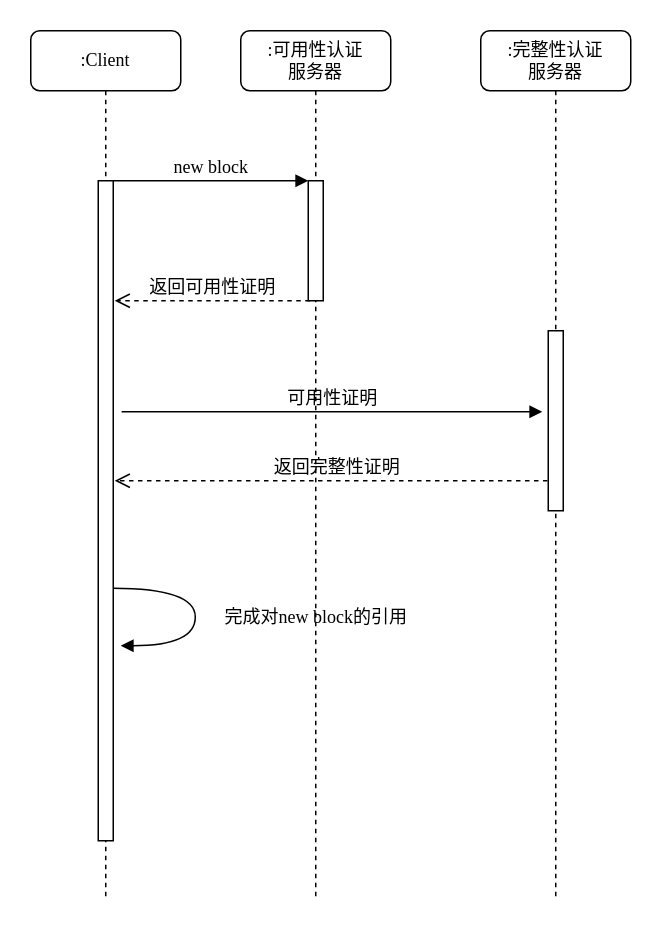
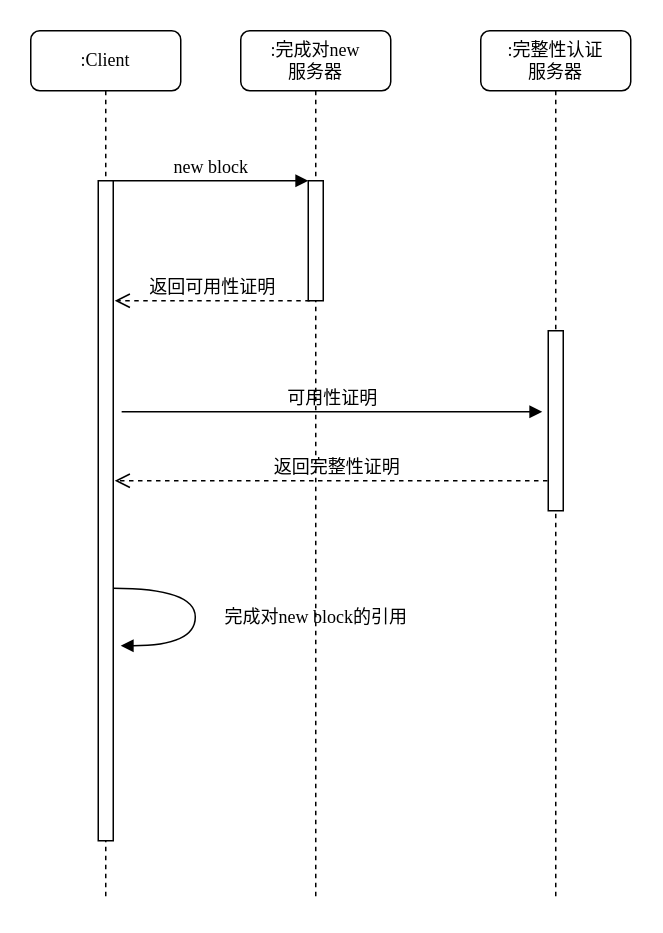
  <mxCell id="0" />
  <mxCell id="1" parent="0" />
- <mxCell id="2" value=":可用性认证&lt;br&gt;服务器" style="shape=umlLifeline;perimeter=lifelinePerimeter;whiteSpace=wrap;html=1;container=1;collapsible=0;recursiveResize=0;outlineConnect=0;rounded=1;shadow=0;comic=0;labelBackgroundColor=none;strokeWidth=1;fontFamily=Verdana;fontSize=12;align=center;" parent="1" vertex="1"><mxGeometry x="160" y="20" width="100" height="580" as="geometry" /></mxCell>
+ <mxCell id="2" value=":完成对new&lt;br&gt;服务器" style="shape=umlLifeline;perimeter=lifelinePerimeter;whiteSpace=wrap;html=1;container=1;collapsible=0;recursiveResize=0;outlineConnect=0;rounded=1;shadow=0;comic=0;labelBackgroundColor=none;strokeWidth=1;fontFamily=Verdana;fontSize=12;align=center;" parent="1" vertex="1"><mxGeometry x="160" y="20" width="100" height="580" as="geometry" /></mxCell>
  <mxCell id="3" value="" style="html=1;points=[];perimeter=orthogonalPerimeter;rounded=0;shadow=0;comic=0;labelBackgroundColor=none;strokeWidth=1;fontFamily=Verdana;fontSize=12;align=center;" parent="2" vertex="1"><mxGeometry x="45" y="100" width="10" height="80" as="geometry" /></mxCell>
  <mxCell id="4" value="返回完整性证明" style="html=1;verticalAlign=bottom;endArrow=open;dashed=1;endSize=8;labelBackgroundColor=none;fontFamily=Verdana;fontSize=12;edgeStyle=elbowEdgeStyle;elbow=vertical;" parent="2" edge="1"><mxGeometry relative="1" as="geometry"><mxPoint x="-84" y="300" as="targetPoint" /><Array as="points"><mxPoint x="-9" y="300" /><mxPoint x="21" y="300" /></Array><mxPoint x="210.5" y="300" as="sourcePoint" /></mxGeometry></mxCell>
  <mxCell id="5" value=":完整性认证&lt;br&gt;服务器" style="shape=umlLifeline;perimeter=lifelinePerimeter;whiteSpace=wrap;html=1;container=1;collapsible=0;recursiveResize=0;outlineConnect=0;rounded=1;shadow=0;comic=0;labelBackgroundColor=none;strokeWidth=1;fontFamily=Verdana;fontSize=12;align=center;" parent="1" vertex="1"><mxGeometry x="320" y="20" width="100" height="580" as="geometry" /></mxCell>
  <mxCell id="6" value="" style="html=1;points=[];perimeter=orthogonalPerimeter;rounded=0;shadow=0;comic=0;labelBackgroundColor=none;strokeWidth=1;fontFamily=Verdana;fontSize=12;align=center;" parent="5" vertex="1"><mxGeometry x="45" y="200" width="10" height="120" as="geometry" /></mxCell>
  <mxCell id="7" value=":Client" style="shape=umlLifeline;perimeter=lifelinePerimeter;whiteSpace=wrap;html=1;container=1;collapsible=0;recursiveResize=0;outlineConnect=0;rounded=1;shadow=0;comic=0;labelBackgroundColor=none;strokeWidth=1;fontFamily=Verdana;fontSize=12;align=center;" parent="1" vertex="1"><mxGeometry x="20" y="20" width="100" height="580" as="geometry" /></mxCell>
  <mxCell id="8" value="" style="html=1;points=[];perimeter=orthogonalPerimeter;rounded=0;shadow=0;comic=0;labelBackgroundColor=none;strokeWidth=1;fontFamily=Verdana;fontSize=12;align=center;" parent="7" vertex="1"><mxGeometry x="45" y="100" width="10" height="440" as="geometry" /></mxCell>
  <mxCell id="9" value="完成对new block的引用" style="html=1;verticalAlign=bottom;endArrow=block;labelBackgroundColor=none;fontFamily=Verdana;fontSize=12;elbow=vertical;edgeStyle=orthogonalEdgeStyle;curved=1;entryX=1;entryY=0.286;entryPerimeter=0;exitX=1.038;exitY=0.345;exitPerimeter=0;" parent="7" edge="1"><mxGeometry x="0.163" y="80" relative="1" as="geometry"><mxPoint x="55.003" y="371.67" as="sourcePoint" /><mxPoint x="60.003" y="410.003" as="targetPoint" /><Array as="points"><mxPoint x="109.67" y="371.67" /><mxPoint x="109.67" y="409.67" /></Array><mxPoint as="offset" /></mxGeometry></mxCell>
  <mxCell id="10" value="可用性证明" style="html=1;verticalAlign=bottom;endArrow=block;labelBackgroundColor=none;fontFamily=Verdana;fontSize=12;exitX=1.46;exitY=0.35;exitDx=0;exitDy=0;exitPerimeter=0;" parent="1" edge="1"><mxGeometry relative="1" as="geometry"><mxPoint x="80.6" y="274" as="sourcePoint" /><mxPoint x="361" y="274" as="targetPoint" /><Array as="points" /></mxGeometry></mxCell>
  <mxCell id="11" value="new block" style="html=1;verticalAlign=bottom;endArrow=block;entryX=0;entryY=0;labelBackgroundColor=none;fontFamily=Verdana;fontSize=12;edgeStyle=elbowEdgeStyle;elbow=vertical;" parent="1" source="8" target="3" edge="1"><mxGeometry relative="1" as="geometry"><mxPoint x="140" y="130" as="sourcePoint" /></mxGeometry></mxCell>
  <mxCell id="12" value="返回可用性证明" style="html=1;verticalAlign=bottom;endArrow=open;dashed=1;endSize=8;labelBackgroundColor=none;fontFamily=Verdana;fontSize=12;edgeStyle=elbowEdgeStyle;elbow=vertical;" parent="1" edge="1"><mxGeometry relative="1" as="geometry"><mxPoint x="76" y="200" as="targetPoint" /><Array as="points"><mxPoint x="151" y="200" /><mxPoint x="181" y="200" /></Array><mxPoint x="206" y="200" as="sourcePoint" /></mxGeometry></mxCell>
